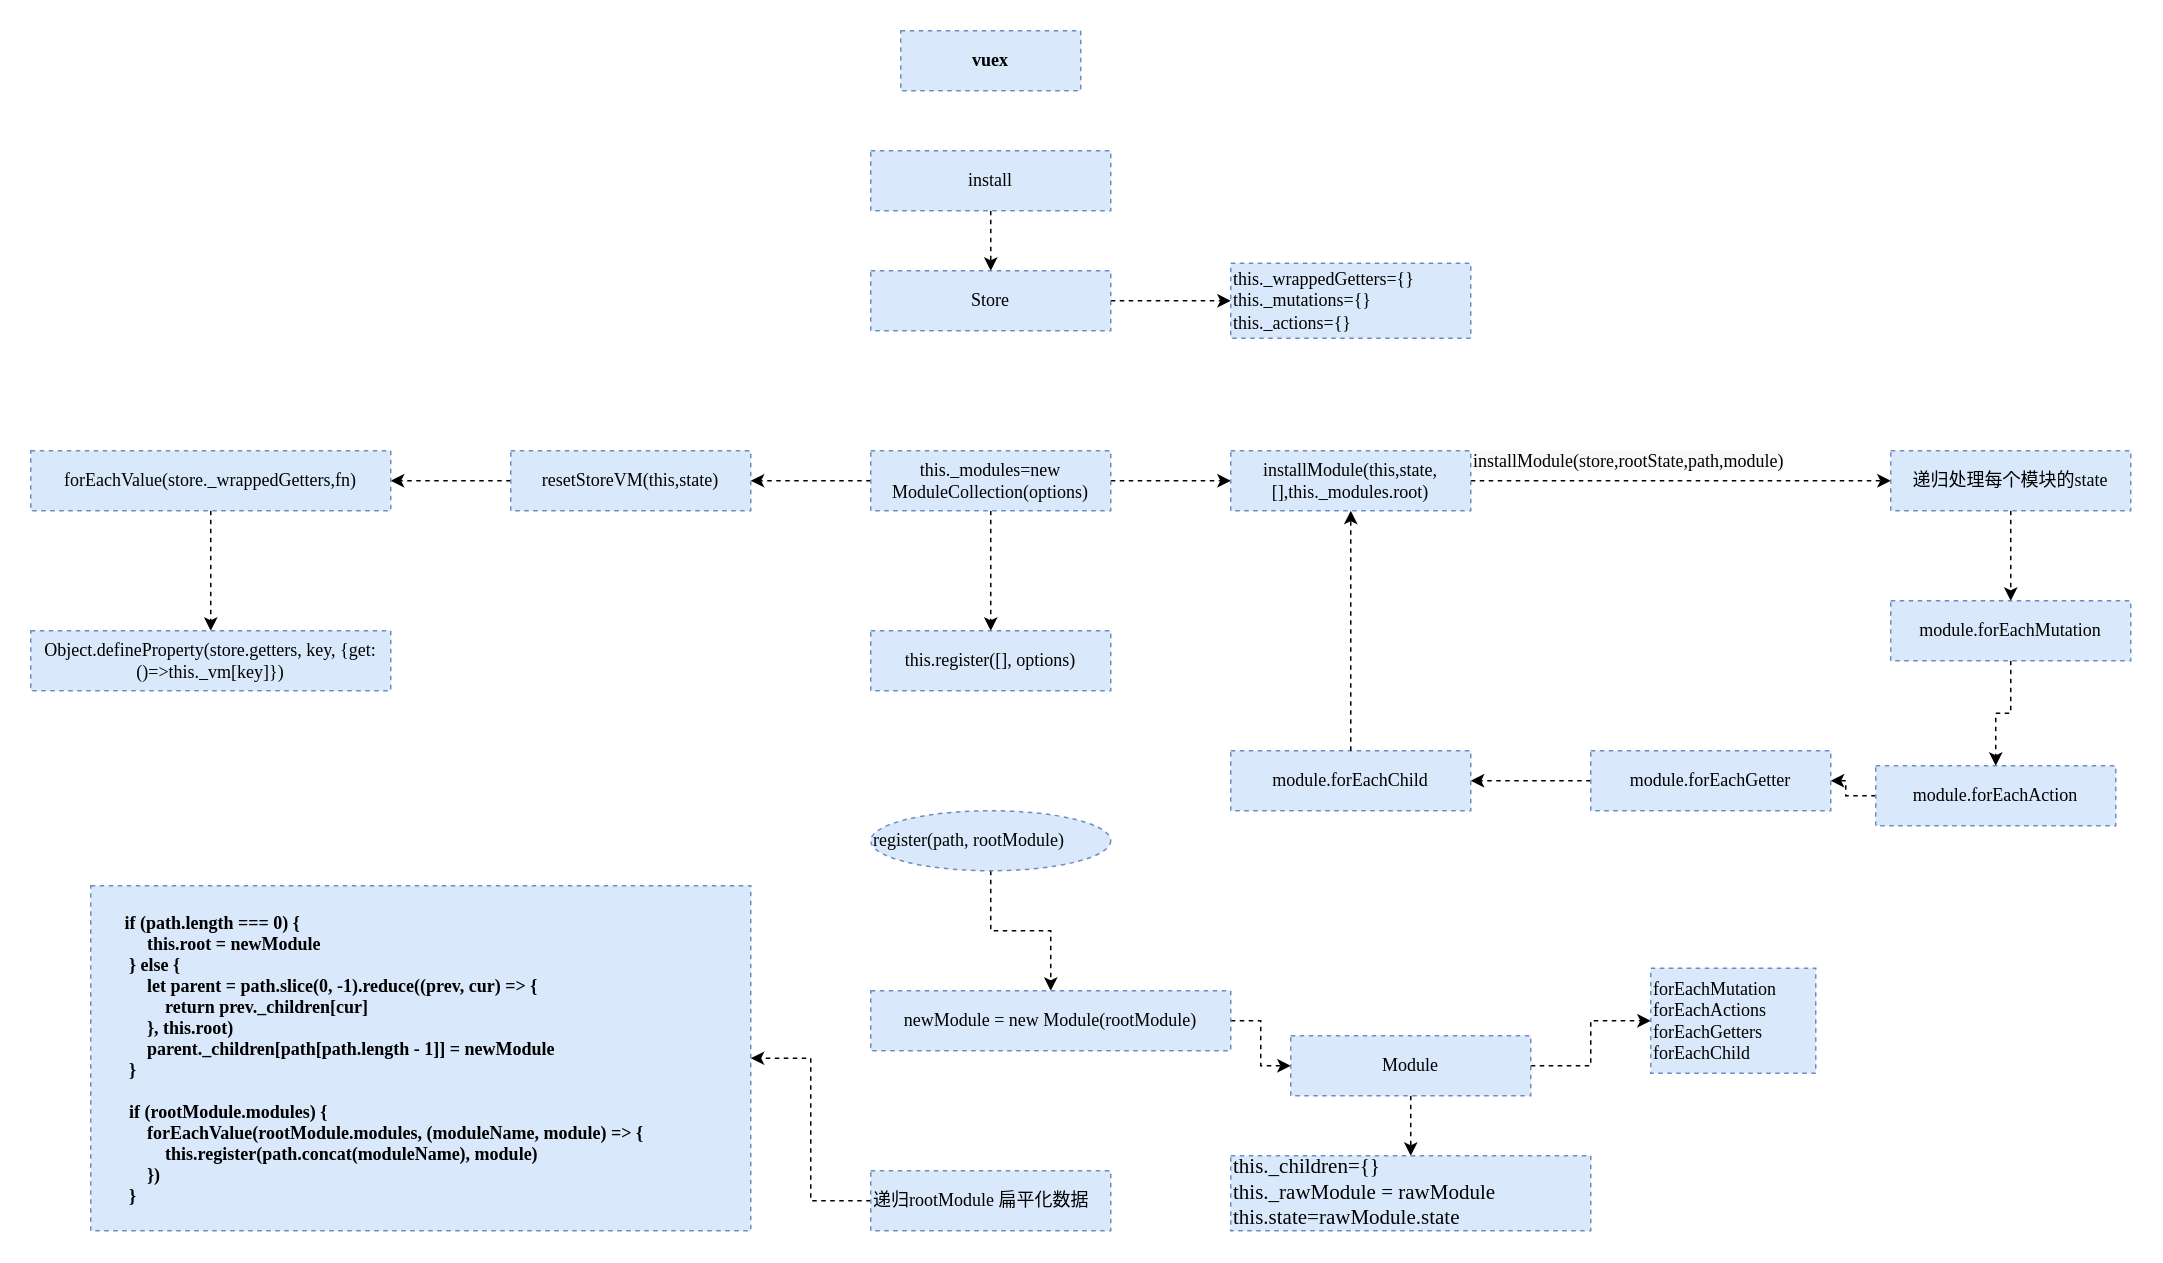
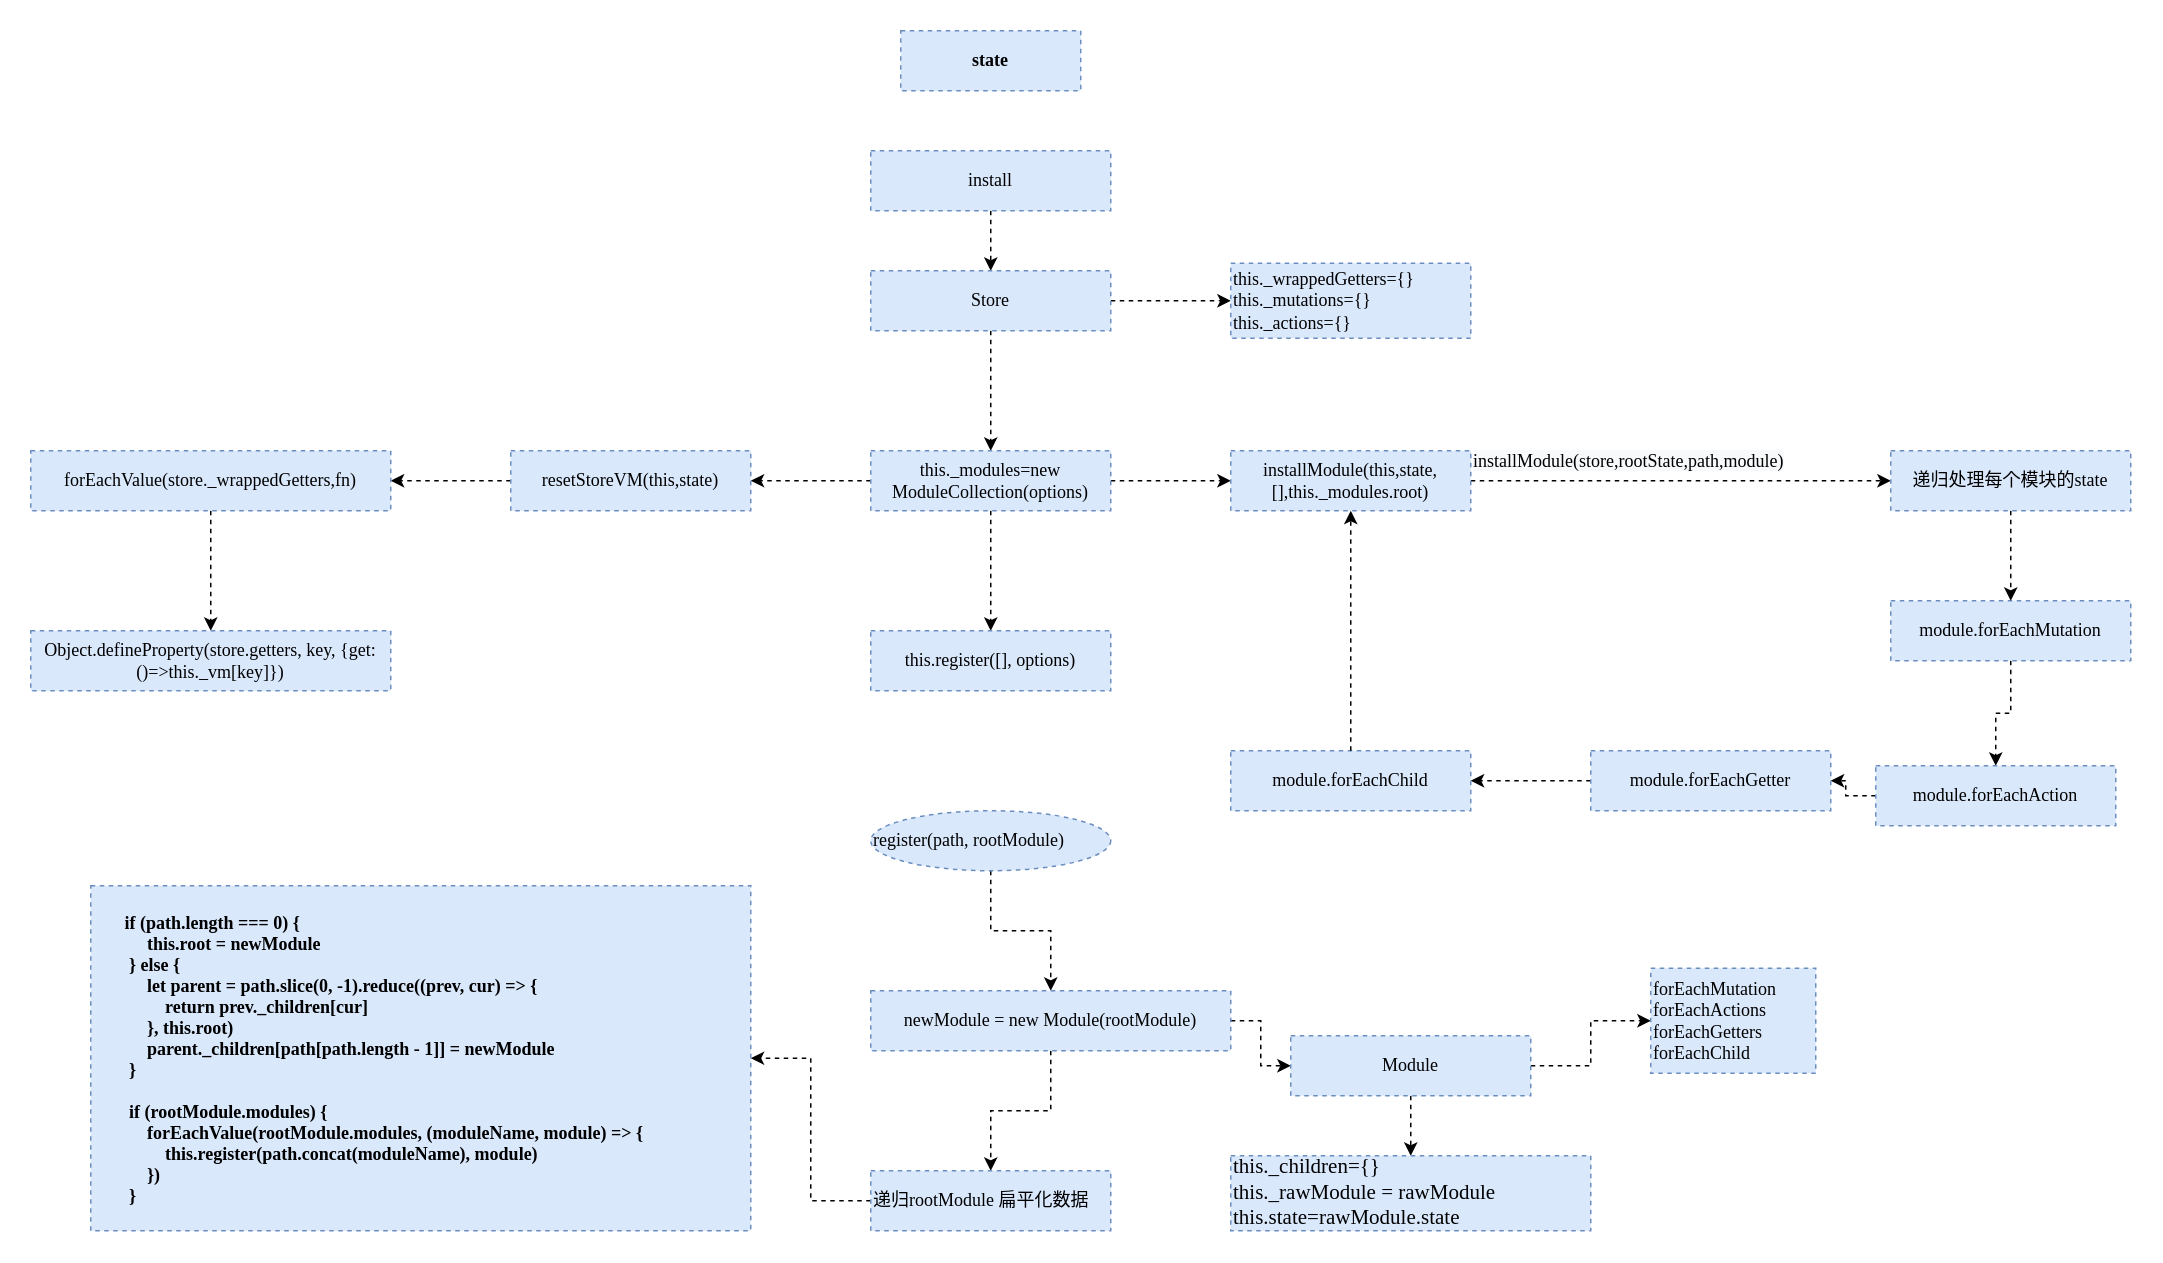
  <mxCell id="0" />
  <mxCell id="1" parent="0" />
- <mxCell id="2" value="vuex" style="rounded=0;whiteSpace=wrap;html=1;fillColor=#dae8fc;strokeColor=#6c8ebf;dashed=1;fontFamily=Garamond;align=center;fontStyle=1" vertex="1" parent="1"><mxGeometry x="600" y="20" width="120" height="40" as="geometry" /></mxCell>
+ <mxCell id="2" value="state" style="rounded=0;whiteSpace=wrap;html=1;fillColor=#dae8fc;strokeColor=#6c8ebf;dashed=1;fontFamily=Garamond;align=center;fontStyle=1" vertex="1" parent="1"><mxGeometry x="600" y="20" width="120" height="40" as="geometry" /></mxCell>
  <mxCell id="3" value="" style="edgeStyle=orthogonalEdgeStyle;rounded=0;orthogonalLoop=1;jettySize=auto;html=1;dashed=1;fontFamily=Garamond;align=center;" edge="1" parent="1" source="4" target="7"><mxGeometry relative="1" as="geometry" /></mxCell>
  <mxCell id="4" value="install" style="rounded=0;whiteSpace=wrap;html=1;fillColor=#dae8fc;strokeColor=#6c8ebf;dashed=1;fontFamily=Garamond;align=center;" vertex="1" parent="1"><mxGeometry x="580" y="100" width="160" height="40" as="geometry" /></mxCell>
+ <mxCell id="5" value="" style="edgeStyle=orthogonalEdgeStyle;rounded=0;orthogonalLoop=1;jettySize=auto;html=1;dashed=1;fontFamily=Garamond;align=left;" edge="1" parent="1" source="7" target="11"><mxGeometry relative="1" as="geometry" /></mxCell>
  <mxCell id="6" value="" style="edgeStyle=orthogonalEdgeStyle;rounded=0;orthogonalLoop=1;jettySize=auto;html=1;dashed=1;fontFamily=Garamond;fontSize=12;align=left;" edge="1" parent="1" source="7" target="44"><mxGeometry relative="1" as="geometry" /></mxCell>
  <mxCell id="7" value="Store" style="rounded=0;whiteSpace=wrap;html=1;fillColor=#dae8fc;strokeColor=#6c8ebf;dashed=1;fontFamily=Garamond;align=center;" vertex="1" parent="1"><mxGeometry x="580" y="180" width="160" height="40" as="geometry" /></mxCell>
  <mxCell id="8" value="" style="edgeStyle=orthogonalEdgeStyle;rounded=0;orthogonalLoop=1;jettySize=auto;html=1;dashed=1;fontFamily=Garamond;align=left;" edge="1" parent="1" source="11" target="13"><mxGeometry relative="1" as="geometry" /></mxCell>
  <mxCell id="9" value="" style="edgeStyle=orthogonalEdgeStyle;rounded=0;orthogonalLoop=1;jettySize=auto;html=1;dashed=1;fontFamily=Garamond;align=left;" edge="1" parent="1" source="11" target="15"><mxGeometry relative="1" as="geometry" /></mxCell>
  <mxCell id="10" value="" style="edgeStyle=orthogonalEdgeStyle;rounded=0;orthogonalLoop=1;jettySize=auto;html=1;dashed=1;fontFamily=Garamond;align=left;" edge="1" parent="1" source="11" target="16"><mxGeometry relative="1" as="geometry" /></mxCell>
  <mxCell id="11" value="this._modules=new ModuleCollection(options)" style="rounded=0;whiteSpace=wrap;html=1;fillColor=#dae8fc;strokeColor=#6c8ebf;dashed=1;fontFamily=Garamond;align=center;" vertex="1" parent="1"><mxGeometry x="580" y="300" width="160" height="40" as="geometry" /></mxCell>
  <mxCell id="12" value="" style="edgeStyle=orthogonalEdgeStyle;rounded=0;orthogonalLoop=1;jettySize=auto;html=1;dashed=1;fontFamily=Garamond;fontSize=14;entryX=0;entryY=0.5;entryDx=0;entryDy=0;align=left;" edge="1" parent="1" source="13" target="39"><mxGeometry relative="1" as="geometry"><mxPoint x="1240" y="320" as="targetPoint" /></mxGeometry></mxCell>
  <mxCell id="13" value="installModule(this,state,[],this._modules.root)" style="rounded=0;whiteSpace=wrap;html=1;fillColor=#dae8fc;strokeColor=#6c8ebf;dashed=1;fontStyle=0;fontFamily=Garamond;align=center;" vertex="1" parent="1"><mxGeometry x="820" y="300" width="160" height="40" as="geometry" /></mxCell>
  <mxCell id="14" value="" style="edgeStyle=orthogonalEdgeStyle;rounded=0;orthogonalLoop=1;jettySize=auto;html=1;dashed=1;fontFamily=Garamond;fontSize=14;align=left;" edge="1" parent="1" source="15" target="41"><mxGeometry relative="1" as="geometry" /></mxCell>
  <mxCell id="15" value="resetStoreVM(this,state)" style="rounded=0;whiteSpace=wrap;html=1;fillColor=#dae8fc;strokeColor=#6c8ebf;dashed=1;fontFamily=Garamond;align=center;" vertex="1" parent="1"><mxGeometry x="340" y="300" width="160" height="40" as="geometry" /></mxCell>
  <mxCell id="16" value="this.register([], options)" style="rounded=0;whiteSpace=wrap;html=1;fillColor=#dae8fc;strokeColor=#6c8ebf;dashed=1;fontFamily=Garamond;align=center;" vertex="1" parent="1"><mxGeometry x="580" y="420" width="160" height="40" as="geometry" /></mxCell>
  <mxCell id="17" value="" style="edgeStyle=orthogonalEdgeStyle;rounded=0;orthogonalLoop=1;jettySize=auto;html=1;dashed=1;fontFamily=Garamond;align=left;" edge="1" parent="1" source="18" target="21"><mxGeometry relative="1" as="geometry" /></mxCell>
  <mxCell id="18" value="register(path, rootModule)" style="ellipse;whiteSpace=wrap;html=1;fillColor=#dae8fc;strokeColor=#6c8ebf;dashed=1;fontFamily=Garamond;align=left;" vertex="1" parent="1"><mxGeometry x="580" y="540" width="160" height="40" as="geometry" /></mxCell>
  <mxCell id="19" value="" style="edgeStyle=orthogonalEdgeStyle;rounded=0;orthogonalLoop=1;jettySize=auto;html=1;dashed=1;fontFamily=Garamond;align=left;" edge="1" parent="1" source="21" target="24"><mxGeometry relative="1" as="geometry" /></mxCell>
+ <mxCell id="20" value="" style="edgeStyle=orthogonalEdgeStyle;rounded=0;orthogonalLoop=1;jettySize=auto;html=1;dashed=1;fontFamily=Garamond;align=left;" edge="1" parent="1" source="21" target="26"><mxGeometry relative="1" as="geometry" /></mxCell>
  <mxCell id="21" value="&#10;&#10;&lt;span style=&quot;color: rgb(0, 0, 0); font-family: garamond; font-size: 12px; font-style: normal; font-weight: 400; letter-spacing: normal; text-indent: 0px; text-transform: none; word-spacing: 0px; display: inline; float: none;&quot;&gt;newModule = new Module(rootModule)&lt;/span&gt;&#10;&#10;" style="rounded=0;whiteSpace=wrap;html=1;fillColor=#dae8fc;strokeColor=#6c8ebf;dashed=1;fontFamily=Garamond;labelBackgroundColor=none;align=center;" vertex="1" parent="1"><mxGeometry x="580" y="660" width="240" height="40" as="geometry" /></mxCell>
  <mxCell id="22" value="" style="edgeStyle=orthogonalEdgeStyle;rounded=0;orthogonalLoop=1;jettySize=auto;html=1;dashed=1;fontFamily=Garamond;align=left;" edge="1" parent="1" source="24" target="27"><mxGeometry relative="1" as="geometry" /></mxCell>
  <mxCell id="23" value="" style="edgeStyle=orthogonalEdgeStyle;rounded=0;orthogonalLoop=1;jettySize=auto;html=1;dashed=1;fontFamily=Garamond;fontSize=14;align=left;" edge="1" parent="1" source="24" target="28"><mxGeometry relative="1" as="geometry" /></mxCell>
  <mxCell id="24" value="Module" style="rounded=0;whiteSpace=wrap;html=1;fillColor=#dae8fc;strokeColor=#6c8ebf;dashed=1;fontFamily=Garamond;labelBackgroundColor=none;align=center;" vertex="1" parent="1"><mxGeometry x="860" y="690" width="160" height="40" as="geometry" /></mxCell>
  <mxCell id="25" value="" style="edgeStyle=orthogonalEdgeStyle;rounded=0;orthogonalLoop=1;jettySize=auto;html=1;dashed=1;fontFamily=Garamond;fontSize=12;align=left;" edge="1" parent="1" source="26" target="43"><mxGeometry relative="1" as="geometry" /></mxCell>
  <mxCell id="26" value="递归rootModule 扁平化数据" style="rounded=0;whiteSpace=wrap;html=1;fillColor=#dae8fc;strokeColor=#6c8ebf;dashed=1;fontFamily=Garamond;labelBackgroundColor=none;align=left;" vertex="1" parent="1"><mxGeometry x="580" y="780" width="160" height="40" as="geometry" /></mxCell>
  <mxCell id="27" value="this._children={}&lt;br style=&quot;font-size: 14px;&quot;&gt;this._rawModule = rawModule&lt;br style=&quot;font-size: 14px;&quot;&gt;this.state=rawModule.state" style="rounded=0;whiteSpace=wrap;html=1;fillColor=#dae8fc;strokeColor=#6c8ebf;dashed=1;fontFamily=Garamond;labelBackgroundColor=none;fontSize=14;align=left;" vertex="1" parent="1"><mxGeometry x="820" y="770" width="240" height="50" as="geometry" /></mxCell>
  <mxCell id="28" value="forEachMutation&lt;br&gt;forEachActions&lt;br&gt;forEachGetters&lt;br&gt;forEachChild" style="rounded=0;whiteSpace=wrap;html=1;fillColor=#dae8fc;strokeColor=#6c8ebf;dashed=1;fontFamily=Garamond;labelBackgroundColor=none;align=left;" vertex="1" parent="1"><mxGeometry x="1100" y="645" width="110" height="70" as="geometry" /></mxCell>
  <mxCell id="29" value="" style="edgeStyle=orthogonalEdgeStyle;rounded=0;orthogonalLoop=1;jettySize=auto;html=1;dashed=1;fontFamily=Garamond;fontSize=14;align=center;" edge="1" parent="1" source="30" target="33"><mxGeometry relative="1" as="geometry" /></mxCell>
  <mxCell id="30" value="module.forEachMutation" style="rounded=0;whiteSpace=wrap;html=1;fillColor=#dae8fc;strokeColor=#6c8ebf;dashed=1;fontStyle=0;fontFamily=Garamond;align=center;" vertex="1" parent="1"><mxGeometry x="1260" y="400" width="160" height="40" as="geometry" /></mxCell>
  <mxCell id="31" value="&lt;br&gt;&lt;br&gt;&lt;span style=&quot;color: rgb(0, 0, 0); font-family: garamond; font-size: 12px; font-style: normal; font-weight: 400; letter-spacing: normal; text-indent: 0px; text-transform: none; word-spacing: 0px; background-color: rgb(248, 249, 250); display: inline; float: none;&quot;&gt;installModule(store,rootState,path,module)&lt;/span&gt;&lt;br&gt;" style="text;html=1;strokeColor=none;fillColor=none;align=left;verticalAlign=middle;whiteSpace=wrap;rounded=0;labelBackgroundColor=none;fontFamily=Garamond;fontSize=14;" vertex="1" parent="1"><mxGeometry x="980" y="280" width="270" height="20" as="geometry" /></mxCell>
  <mxCell id="32" value="" style="edgeStyle=orthogonalEdgeStyle;rounded=0;orthogonalLoop=1;jettySize=auto;html=1;dashed=1;fontFamily=Garamond;fontSize=14;align=left;" edge="1" parent="1" source="33" target="35"><mxGeometry relative="1" as="geometry" /></mxCell>
  <mxCell id="33" value="module.forEachAction" style="rounded=0;whiteSpace=wrap;html=1;fillColor=#dae8fc;strokeColor=#6c8ebf;dashed=1;fontStyle=0;fontFamily=Garamond;align=center;" vertex="1" parent="1"><mxGeometry x="1250" y="510" width="160" height="40" as="geometry" /></mxCell>
  <mxCell id="34" value="" style="edgeStyle=orthogonalEdgeStyle;rounded=0;orthogonalLoop=1;jettySize=auto;html=1;dashed=1;fontFamily=Garamond;fontSize=14;align=left;" edge="1" parent="1" source="35" target="36"><mxGeometry relative="1" as="geometry" /></mxCell>
  <mxCell id="35" value="module.forEachGetter" style="rounded=0;whiteSpace=wrap;html=1;fillColor=#dae8fc;strokeColor=#6c8ebf;dashed=1;fontStyle=0;fontFamily=Garamond;align=center;" vertex="1" parent="1"><mxGeometry x="1060" y="500" width="160" height="40" as="geometry" /></mxCell>
  <mxCell id="36" value="module.forEachChild" style="rounded=0;whiteSpace=wrap;html=1;fillColor=#dae8fc;strokeColor=#6c8ebf;dashed=1;fontStyle=0;fontFamily=Garamond;align=center;" vertex="1" parent="1"><mxGeometry x="820" y="500" width="160" height="40" as="geometry" /></mxCell>
  <mxCell id="37" value="" style="edgeStyle=orthogonalEdgeStyle;rounded=0;orthogonalLoop=1;jettySize=auto;html=1;dashed=1;entryX=0.5;entryY=1;entryDx=0;entryDy=0;exitX=0.5;exitY=0;exitDx=0;exitDy=0;align=left;" edge="1" parent="1" source="36" target="13"><mxGeometry relative="1" as="geometry"><mxPoint x="1000" y="480" as="sourcePoint" /><mxPoint x="1000" y="560" as="targetPoint" /></mxGeometry></mxCell>
  <mxCell id="38" value="" style="edgeStyle=orthogonalEdgeStyle;rounded=0;orthogonalLoop=1;jettySize=auto;html=1;dashed=1;fontFamily=Garamond;fontSize=14;align=center;" edge="1" parent="1" source="39" target="30"><mxGeometry relative="1" as="geometry" /></mxCell>
  <mxCell id="39" value="递归处理每个模块的state" style="rounded=0;whiteSpace=wrap;html=1;fillColor=#dae8fc;strokeColor=#6c8ebf;dashed=1;fontStyle=0;fontFamily=Garamond;align=center;" vertex="1" parent="1"><mxGeometry x="1260" y="300" width="160" height="40" as="geometry" /></mxCell>
  <mxCell id="40" value="" style="edgeStyle=orthogonalEdgeStyle;rounded=0;orthogonalLoop=1;jettySize=auto;html=1;dashed=1;fontFamily=Garamond;fontSize=14;align=left;" edge="1" parent="1" source="41" target="42"><mxGeometry relative="1" as="geometry" /></mxCell>
  <mxCell id="41" value="forEachValue(store._wrappedGetters,fn)" style="rounded=0;whiteSpace=wrap;html=1;fillColor=#dae8fc;strokeColor=#6c8ebf;dashed=1;fontFamily=Garamond;" vertex="1" parent="1"><mxGeometry x="20" y="300" width="240" height="40" as="geometry" /></mxCell>
  <mxCell id="42" value="Object.defineProperty(store.getters, key, {get:()=&amp;gt;this._vm[key]})" style="rounded=0;whiteSpace=wrap;html=1;fillColor=#dae8fc;strokeColor=#6c8ebf;dashed=1;fontFamily=Garamond;fontSize=12;" vertex="1" parent="1"><mxGeometry x="20" y="420" width="240" height="40" as="geometry" /></mxCell>
  <mxCell id="43" value="       if (path.length === 0) {&#10;            this.root = newModule&#10;        } else {&#10;            let parent = path.slice(0, -1).reduce((prev, cur) =&gt; {&#10;                return prev._children[cur]&#10;            }, this.root)&#10;            parent._children[path[path.length - 1]] = newModule&#10;        }&#10;&#10;        if (rootModule.modules) {&#10;            forEachValue(rootModule.modules, (moduleName, module) =&gt; {&#10;                this.register(path.concat(moduleName), module)&#10;            })&#10;        }" style="rounded=0;fillColor=#dae8fc;strokeColor=#6c8ebf;dashed=1;fontFamily=Garamond;labelBackgroundColor=none;align=left;labelPosition=center;verticalLabelPosition=middle;verticalAlign=middle;fontStyle=1;fontSize=12;" vertex="1" parent="1"><mxGeometry x="60" y="590" width="440" height="230" as="geometry" /></mxCell>
  <mxCell id="44" value="this._wrappedGetters={}&lt;br&gt;this._mutations={}&lt;br&gt;this._actions={}" style="rounded=0;whiteSpace=wrap;html=1;fillColor=#dae8fc;strokeColor=#6c8ebf;dashed=1;fontFamily=Garamond;align=left;" vertex="1" parent="1"><mxGeometry x="820" y="175" width="160" height="50" as="geometry" /></mxCell>
